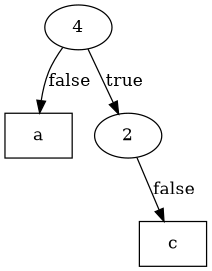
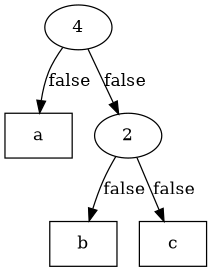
  digraph {
    node [shape=box]
    n1 [label=4 shape=oval]
    n2 [label=a]
    n3 [label=2 shape=oval]
+   n4 [label=b]
    n5 [label=c]
    n1 -> n2 [label=false]
-   n1 -> n3 [label=true]
+   n1 -> n3 [label=false]
+   n3 -> n4 [label=false]
    n3 -> n5 [label=false]
  }
